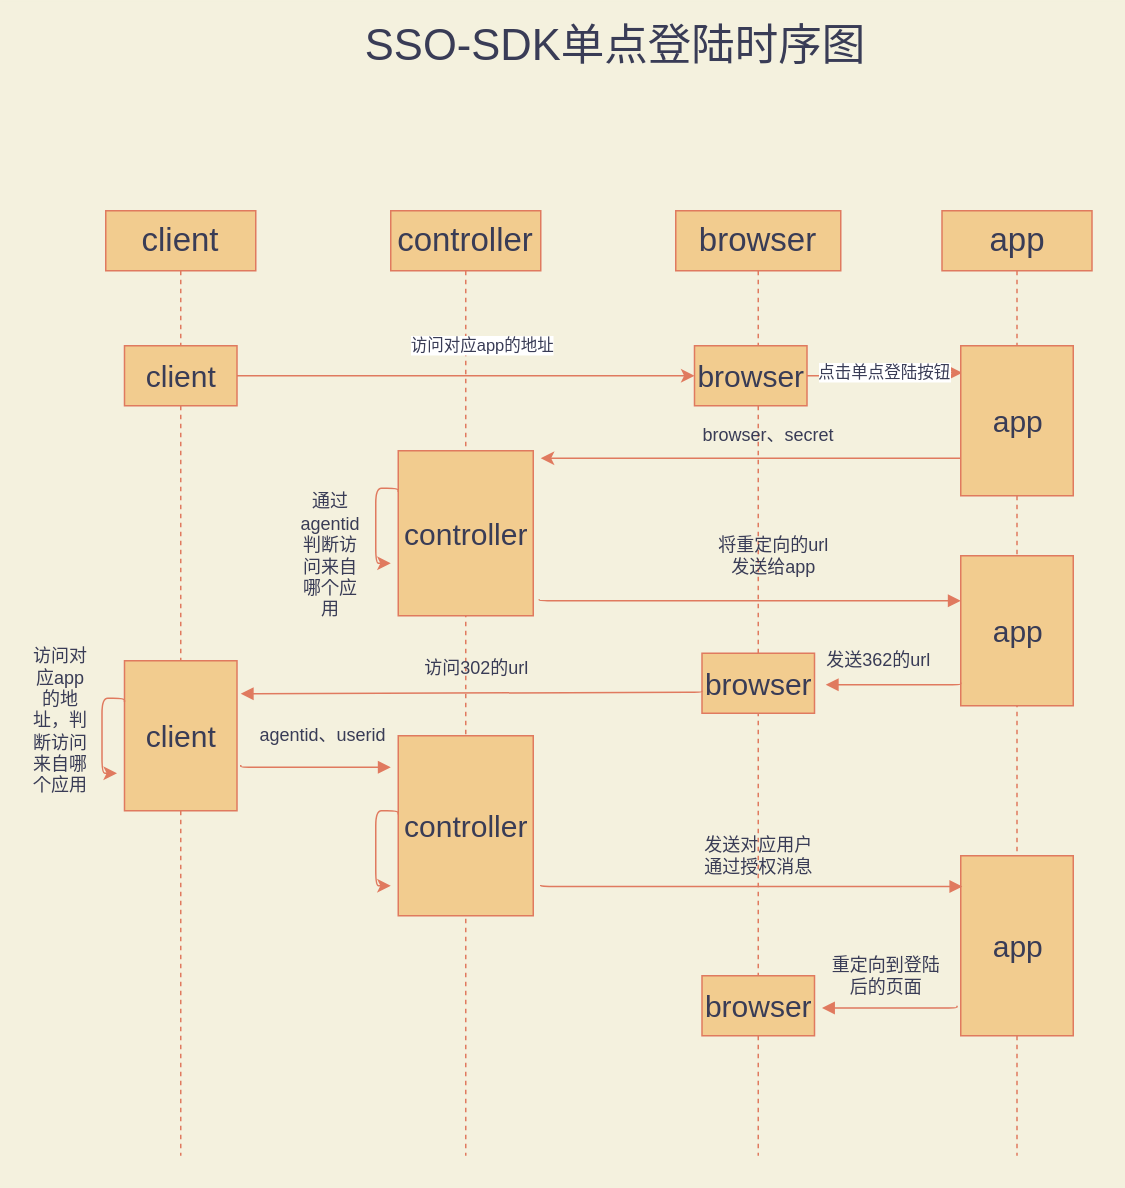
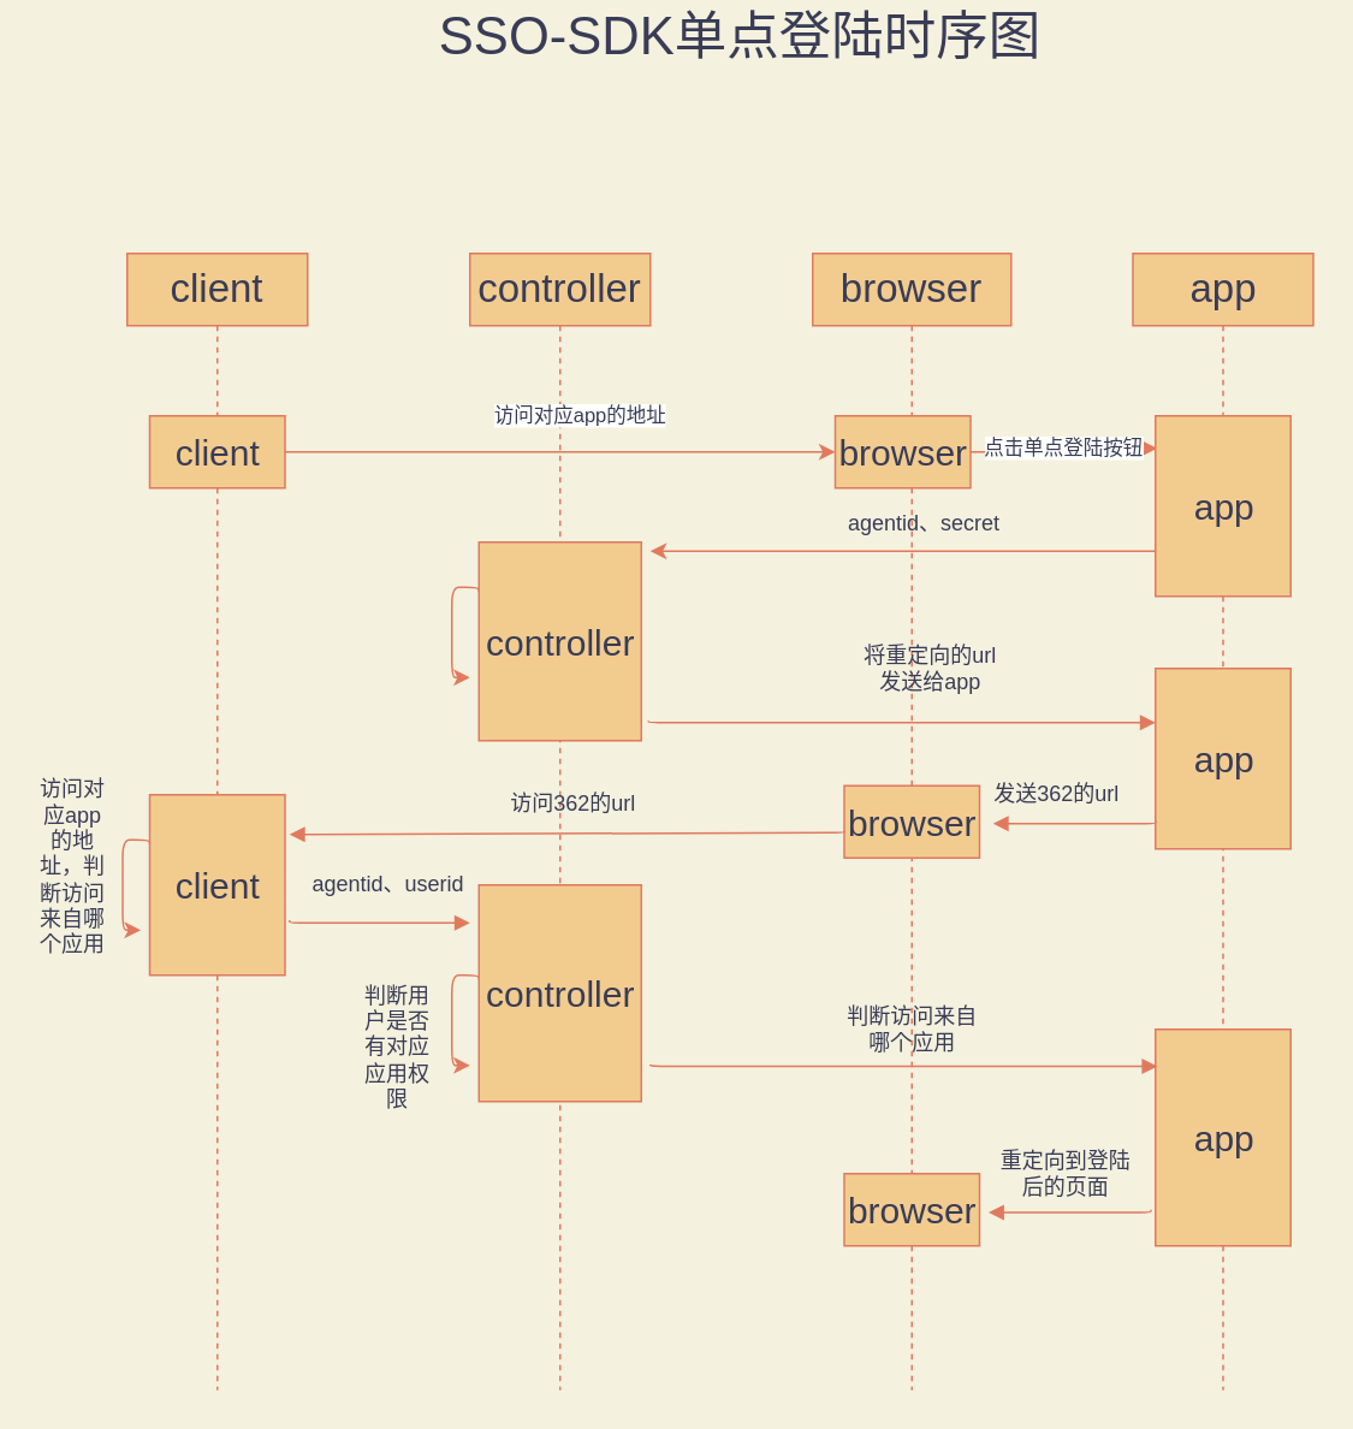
  <mxCell id="0" />
  <mxCell id="1" parent="0" />
  <mxCell id="2" value="&lt;font style=&quot;font-size: 22px&quot;&gt;client&lt;/font&gt;" style="shape=umlLifeline;perimeter=lifelinePerimeter;whiteSpace=wrap;html=1;container=1;collapsible=0;recursiveResize=0;outlineConnect=0;fillColor=#F2CC8F;strokeColor=#E07A5F;fontColor=#393C56;" vertex="1" parent="1"><mxGeometry x="70" y="140" width="100" height="630" as="geometry" /></mxCell>
  <mxCell id="3" value="&lt;font style=&quot;font-size: 22px&quot;&gt;controller&lt;/font&gt;" style="shape=umlLifeline;perimeter=lifelinePerimeter;whiteSpace=wrap;html=1;container=1;collapsible=0;recursiveResize=0;outlineConnect=0;fillColor=#F2CC8F;strokeColor=#E07A5F;fontColor=#393C56;" vertex="1" parent="1"><mxGeometry x="260" y="140" width="100" height="630" as="geometry" /></mxCell>
  <mxCell id="4" value="&lt;font style=&quot;font-size: 20px&quot;&gt;controller&lt;/font&gt;" style="html=1;fillColor=#F2CC8F;strokeColor=#E07A5F;fontColor=#393C56;" vertex="1" parent="3"><mxGeometry x="5" y="160" width="90" height="110" as="geometry" /></mxCell>
  <mxCell id="5" style="edgeStyle=orthogonalEdgeStyle;curved=0;rounded=1;sketch=0;orthogonalLoop=1;jettySize=auto;html=1;exitX=0;exitY=0.25;exitDx=0;exitDy=0;fontColor=#393C56;strokeColor=#E07A5F;fillColor=#F2CC8F;" edge="1" parent="3" source="4"><mxGeometry relative="1" as="geometry"><mxPoint y="235" as="targetPoint" /><Array as="points"><mxPoint x="-10" y="185" /><mxPoint x="-10" y="235" /></Array></mxGeometry></mxCell>
  <mxCell id="6" value="&lt;span style=&quot;font-size: 22px&quot;&gt;browser&lt;/span&gt;" style="shape=umlLifeline;perimeter=lifelinePerimeter;whiteSpace=wrap;html=1;container=1;collapsible=0;recursiveResize=0;outlineConnect=0;fillColor=#F2CC8F;strokeColor=#E07A5F;fontColor=#393C56;" vertex="1" parent="1"><mxGeometry x="450" y="140" width="110" height="630" as="geometry" /></mxCell>
- <mxCell id="7" value="browser、secret" style="text;html=1;strokeColor=none;fillColor=none;align=center;verticalAlign=middle;whiteSpace=wrap;rounded=0;sketch=0;fontColor=#393C56;" vertex="1" parent="6"><mxGeometry x="12.5" y="140" width="97.5" height="20" as="geometry" /></mxCell>
+ <mxCell id="7" value="agentid、secret" style="text;html=1;strokeColor=none;fillColor=none;align=center;verticalAlign=middle;whiteSpace=wrap;rounded=0;sketch=0;fontColor=#393C56;" vertex="1" parent="6"><mxGeometry x="12.5" y="140" width="97.5" height="20" as="geometry" /></mxCell>
  <mxCell id="8" value="将重定向的url发送给app" style="text;html=1;strokeColor=none;fillColor=none;align=center;verticalAlign=middle;whiteSpace=wrap;rounded=0;sketch=0;fontColor=#393C56;" vertex="1" parent="6"><mxGeometry x="22.5" y="220" width="85" height="20" as="geometry" /></mxCell>
  <mxCell id="9" value="访问对应app的地址" style="edgeStyle=orthogonalEdgeStyle;curved=0;rounded=1;sketch=0;orthogonalLoop=1;jettySize=auto;html=1;exitX=1;exitY=0.5;exitDx=0;exitDy=0;entryX=0;entryY=0.5;entryDx=0;entryDy=0;fontColor=#393C56;strokeColor=#E07A5F;fillColor=#F2CC8F;" edge="1" parent="1" source="10" target="15"><mxGeometry x="0.066" y="20" relative="1" as="geometry"><mxPoint as="offset" /></mxGeometry></mxCell>
  <mxCell id="10" value="&lt;font style=&quot;font-size: 20px&quot;&gt;client&lt;/font&gt;" style="html=1;fillColor=#F2CC8F;strokeColor=#E07A5F;fontColor=#393C56;" vertex="1" parent="1"><mxGeometry x="82.5" y="230" width="75" height="40" as="geometry" /></mxCell>
  <mxCell id="11" value="&lt;font style=&quot;font-size: 20px&quot;&gt;controller&lt;/font&gt;" style="html=1;fillColor=#F2CC8F;strokeColor=#E07A5F;fontColor=#393C56;" vertex="1" parent="1"><mxGeometry x="265" y="490" width="90" height="120" as="geometry" /></mxCell>
  <mxCell id="12" value="&lt;font style=&quot;font-size: 20px&quot;&gt;browser&lt;/font&gt;" style="html=1;fillColor=#F2CC8F;strokeColor=#E07A5F;fontColor=#393C56;" vertex="1" parent="1"><mxGeometry x="467.5" y="650" width="75" height="40" as="geometry" /></mxCell>
  <mxCell id="13" value="&lt;span style=&quot;font-size: 22px&quot;&gt;app&lt;/span&gt;" style="shape=umlLifeline;perimeter=lifelinePerimeter;whiteSpace=wrap;html=1;container=1;collapsible=0;recursiveResize=0;outlineConnect=0;fillColor=#F2CC8F;strokeColor=#E07A5F;fontColor=#393C56;" vertex="1" parent="1"><mxGeometry x="627.5" y="140" width="100" height="630" as="geometry" /></mxCell>
  <mxCell id="14" value="点击单点登陆按钮" style="edgeStyle=orthogonalEdgeStyle;curved=0;rounded=1;sketch=0;orthogonalLoop=1;jettySize=auto;html=1;exitX=1;exitY=0.5;exitDx=0;exitDy=0;fontColor=#393C56;strokeColor=#E07A5F;fillColor=#F2CC8F;entryX=0.013;entryY=0.18;entryDx=0;entryDy=0;entryPerimeter=0;" edge="1" parent="1" source="15" target="18"><mxGeometry relative="1" as="geometry" /></mxCell>
  <mxCell id="15" value="&lt;font style=&quot;font-size: 20px&quot;&gt;browser&lt;/font&gt;" style="html=1;fillColor=#F2CC8F;strokeColor=#E07A5F;fontColor=#393C56;" vertex="1" parent="1"><mxGeometry x="462.5" y="230" width="75" height="40" as="geometry" /></mxCell>
  <mxCell id="16" value="&lt;font style=&quot;font-size: 20px&quot;&gt;app&lt;/font&gt;" style="html=1;fillColor=#F2CC8F;strokeColor=#E07A5F;fontColor=#393C56;" vertex="1" parent="1"><mxGeometry x="640" y="570" width="75" height="120" as="geometry" /></mxCell>
  <mxCell id="17" style="edgeStyle=orthogonalEdgeStyle;curved=0;rounded=1;sketch=0;orthogonalLoop=1;jettySize=auto;html=1;exitX=0;exitY=0.75;exitDx=0;exitDy=0;fontColor=#393C56;strokeColor=#E07A5F;fillColor=#F2CC8F;" edge="1" parent="1" source="18"><mxGeometry relative="1" as="geometry"><mxPoint x="360" y="305" as="targetPoint" /></mxGeometry></mxCell>
  <mxCell id="18" value="&lt;font style=&quot;font-size: 20px&quot;&gt;app&lt;/font&gt;" style="html=1;fillColor=#F2CC8F;strokeColor=#E07A5F;fontColor=#393C56;" vertex="1" parent="1"><mxGeometry x="640" y="230" width="75" height="100" as="geometry" /></mxCell>
- <mxCell id="19" value="通过agentid判断访问来自哪个应用" style="text;html=1;strokeColor=none;fillColor=none;align=center;verticalAlign=middle;whiteSpace=wrap;rounded=0;sketch=0;fontColor=#393C56;" vertex="1" parent="1"><mxGeometry x="200" y="310" width="40" height="120" as="geometry" /></mxCell>
  <mxCell id="20" value="&lt;font style=&quot;font-size: 20px&quot;&gt;app&lt;/font&gt;" style="html=1;fillColor=#F2CC8F;strokeColor=#E07A5F;fontColor=#393C56;" vertex="1" parent="1"><mxGeometry x="640" y="370" width="75" height="100" as="geometry" /></mxCell>
  <mxCell id="21" value="&lt;font style=&quot;font-size: 20px&quot;&gt;browser&lt;/font&gt;" style="html=1;fillColor=#F2CC8F;strokeColor=#E07A5F;fontColor=#393C56;" vertex="1" parent="1"><mxGeometry x="467.5" y="435" width="75" height="40" as="geometry" /></mxCell>
  <mxCell id="22" value="" style="endArrow=block;endFill=1;html=1;edgeStyle=orthogonalEdgeStyle;align=left;verticalAlign=top;fontColor=#393C56;strokeColor=#E07A5F;fillColor=#F2CC8F;exitX=1.044;exitY=0.9;exitDx=0;exitDy=0;exitPerimeter=0;" edge="1" parent="1" source="4"><mxGeometry x="-1" relative="1" as="geometry"><mxPoint x="480" y="400" as="sourcePoint" /><mxPoint x="640" y="400" as="targetPoint" /><Array as="points"><mxPoint x="359" y="400" /></Array></mxGeometry></mxCell>
  <mxCell id="23" value="" style="endArrow=block;endFill=1;html=1;edgeStyle=orthogonalEdgeStyle;align=left;verticalAlign=top;fontColor=#393C56;strokeColor=#E07A5F;fillColor=#F2CC8F;exitX=1.044;exitY=0.9;exitDx=0;exitDy=0;exitPerimeter=0;" edge="1" parent="1"><mxGeometry x="-1" relative="1" as="geometry"><mxPoint x="640" y="454.5" as="sourcePoint" /><mxPoint x="550" y="456" as="targetPoint" /><Array as="points"><mxPoint x="640.04" y="455.5" /></Array></mxGeometry></mxCell>
  <mxCell id="24" value="发送362的url" style="text;html=1;strokeColor=none;fillColor=none;align=center;verticalAlign=middle;whiteSpace=wrap;rounded=0;sketch=0;fontColor=#393C56;" vertex="1" parent="1"><mxGeometry x="542.5" y="430" width="85" height="20" as="geometry" /></mxCell>
  <mxCell id="25" value="&lt;font style=&quot;font-size: 20px&quot;&gt;client&lt;/font&gt;" style="html=1;fillColor=#F2CC8F;strokeColor=#E07A5F;fontColor=#393C56;" vertex="1" parent="1"><mxGeometry x="82.5" y="440" width="75" height="100" as="geometry" /></mxCell>
  <mxCell id="26" value="" style="endArrow=block;endFill=1;html=1;edgeStyle=orthogonalEdgeStyle;align=left;verticalAlign=top;fontColor=#393C56;strokeColor=#E07A5F;fillColor=#F2CC8F;exitX=1.044;exitY=0.9;exitDx=0;exitDy=0;exitPerimeter=0;" edge="1" parent="1"><mxGeometry x="-1" relative="1" as="geometry"><mxPoint x="467.5" y="460" as="sourcePoint" /><mxPoint x="160" y="462" as="targetPoint" /><Array as="points"><mxPoint x="467.54" y="461" /></Array></mxGeometry></mxCell>
- <mxCell id="27" value="访问302的url" style="text;html=1;strokeColor=none;fillColor=none;align=center;verticalAlign=middle;whiteSpace=wrap;rounded=0;sketch=0;fontColor=#393C56;" vertex="1" parent="1"><mxGeometry x="275" y="435" width="85" height="20" as="geometry" /></mxCell>
+ <mxCell id="27" value="访问362的url" style="text;html=1;strokeColor=none;fillColor=none;align=center;verticalAlign=middle;whiteSpace=wrap;rounded=0;sketch=0;fontColor=#393C56;" vertex="1" parent="1"><mxGeometry x="275" y="435" width="85" height="20" as="geometry" /></mxCell>
  <mxCell id="28" style="edgeStyle=orthogonalEdgeStyle;curved=0;rounded=1;sketch=0;orthogonalLoop=1;jettySize=auto;html=1;exitX=0;exitY=0.25;exitDx=0;exitDy=0;fontColor=#393C56;strokeColor=#E07A5F;fillColor=#F2CC8F;" edge="1" parent="1"><mxGeometry relative="1" as="geometry"><mxPoint x="82.5" y="467.5" as="sourcePoint" /><mxPoint x="77.5" y="515" as="targetPoint" /><Array as="points"><mxPoint x="67.5" y="465" /><mxPoint x="67.5" y="515" /></Array></mxGeometry></mxCell>
  <mxCell id="29" value="访问对应app的地址，判断访问来自哪个应用" style="text;html=1;strokeColor=none;fillColor=none;align=center;verticalAlign=middle;whiteSpace=wrap;rounded=0;sketch=0;fontColor=#393C56;" vertex="1" parent="1"><mxGeometry x="20" y="420" width="40" height="120" as="geometry" /></mxCell>
  <mxCell id="30" value="" style="endArrow=block;endFill=1;html=1;edgeStyle=orthogonalEdgeStyle;align=left;verticalAlign=top;fontColor=#393C56;strokeColor=#E07A5F;fillColor=#F2CC8F;exitX=1.044;exitY=0.9;exitDx=0;exitDy=0;exitPerimeter=0;" edge="1" parent="1"><mxGeometry x="-1" relative="1" as="geometry"><mxPoint x="160" y="509.5" as="sourcePoint" /><mxPoint x="260" y="511" as="targetPoint" /><Array as="points"><mxPoint x="160.04" y="510.5" /></Array></mxGeometry></mxCell>
  <mxCell id="31" value="agentid、userid" style="text;html=1;strokeColor=none;fillColor=none;align=center;verticalAlign=middle;whiteSpace=wrap;rounded=0;sketch=0;fontColor=#393C56;" vertex="1" parent="1"><mxGeometry x="170" y="480" width="90" height="20" as="geometry" /></mxCell>
  <mxCell id="32" style="edgeStyle=orthogonalEdgeStyle;curved=0;rounded=1;sketch=0;orthogonalLoop=1;jettySize=auto;html=1;exitX=0;exitY=0.25;exitDx=0;exitDy=0;fontColor=#393C56;strokeColor=#E07A5F;fillColor=#F2CC8F;" edge="1" parent="1"><mxGeometry relative="1" as="geometry"><mxPoint x="265" y="542.5" as="sourcePoint" /><mxPoint x="260" y="590" as="targetPoint" /><Array as="points"><mxPoint x="250" y="540" /><mxPoint x="250" y="590" /></Array></mxGeometry></mxCell>
+ <mxCell id="33" value="判断用户是否有对应应用权限" style="text;html=1;strokeColor=none;fillColor=none;align=center;verticalAlign=middle;whiteSpace=wrap;rounded=0;sketch=0;fontColor=#393C56;" vertex="1" parent="1"><mxGeometry x="200" y="520" width="40" height="120" as="geometry" /></mxCell>
  <mxCell id="34" value="" style="endArrow=block;endFill=1;html=1;edgeStyle=orthogonalEdgeStyle;align=left;verticalAlign=top;fontColor=#393C56;strokeColor=#E07A5F;fillColor=#F2CC8F;exitX=1.044;exitY=0.9;exitDx=0;exitDy=0;exitPerimeter=0;" edge="1" parent="1"><mxGeometry x="-1" relative="1" as="geometry"><mxPoint x="360" y="589.5" as="sourcePoint" /><mxPoint x="641.04" y="590.5" as="targetPoint" /><Array as="points"><mxPoint x="360.04" y="590.5" /></Array></mxGeometry></mxCell>
- <mxCell id="35" value="发送对应用户通过授权消息" style="text;html=1;strokeColor=none;fillColor=none;align=center;verticalAlign=middle;whiteSpace=wrap;rounded=0;sketch=0;fontColor=#393C56;" vertex="1" parent="1"><mxGeometry x="462.5" y="560" width="85" height="20" as="geometry" /></mxCell>
+ <mxCell id="35" value="判断访问来自哪个应用" style="text;html=1;strokeColor=none;fillColor=none;align=center;verticalAlign=middle;whiteSpace=wrap;rounded=0;sketch=0;fontColor=#393C56;" vertex="1" parent="1"><mxGeometry x="462.5" y="560" width="85" height="20" as="geometry" /></mxCell>
  <mxCell id="36" value="" style="endArrow=block;endFill=1;html=1;edgeStyle=orthogonalEdgeStyle;align=left;verticalAlign=top;fontColor=#393C56;strokeColor=#E07A5F;fillColor=#F2CC8F;exitX=1.044;exitY=0.9;exitDx=0;exitDy=0;exitPerimeter=0;" edge="1" parent="1"><mxGeometry x="-1" relative="1" as="geometry"><mxPoint x="637.5" y="670" as="sourcePoint" /><mxPoint x="547.5" y="671.5" as="targetPoint" /><Array as="points"><mxPoint x="637.54" y="671" /></Array></mxGeometry></mxCell>
  <mxCell id="37" value="重定向到登陆后的页面" style="text;html=1;strokeColor=none;fillColor=none;align=center;verticalAlign=middle;whiteSpace=wrap;rounded=0;sketch=0;fontColor=#393C56;" vertex="1" parent="1"><mxGeometry x="547.5" y="640" width="85" height="20" as="geometry" /></mxCell>
- <mxCell id="38" value="&lt;font style=&quot;font-size: 29px&quot;&gt;SSO-SDK单点登陆时序图&lt;/font&gt;" style="text;html=1;strokeColor=none;fillColor=none;align=center;verticalAlign=middle;whiteSpace=wrap;rounded=0;sketch=0;fontColor=#393C56;" vertex="1" parent="1"><mxGeometry x="150" y="20" width="520" height="20" as="geometry" /></mxCell>
+ <mxCell id="38" value="&lt;font style=&quot;font-size: 29px&quot;&gt;SSO-SDK单点登陆时序图&lt;/font&gt;" style="text;html=1;strokeColor=none;fillColor=none;align=center;verticalAlign=middle;whiteSpace=wrap;rounded=0;sketch=0;fontColor=#393C56;" vertex="1" parent="1"><mxGeometry x="150" y="10" width="520" height="20" as="geometry" /></mxCell>
